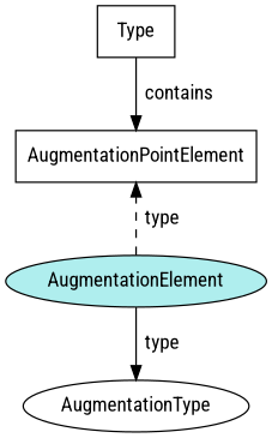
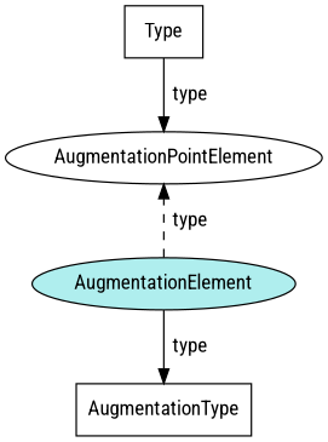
  digraph {
    fontname="Roboto Condensed"
    rankdir=TB
    node [fontname="Roboto Condensed"]
    edge [fontname="Roboto Condensed"]
    n1 [label=Type shape=rect]
    n2 [fillcolor=paleturquoise label=AugmentationElement style=filled]
-   n3 [label=AugmentationPointElement shape=box]
-   n4 [label=AugmentationType shape=ellipse]
+   n3 [label=AugmentationPointElement]
+   n4 [label=AugmentationType shape=rect]
    subgraph sub_1 {
      rank=source
      n1
    }
    subgraph sub_2 {
      rank=same
      n2
    }
-   n1 -> n3 [label="  contains"]
+   n1 -> n3 [label="  type"]
    n2 -> n3 [label="  type" style=dashed]
    n2 -> n4 [label="  type"]
    n3 -> n2 [style=invis]
  }
